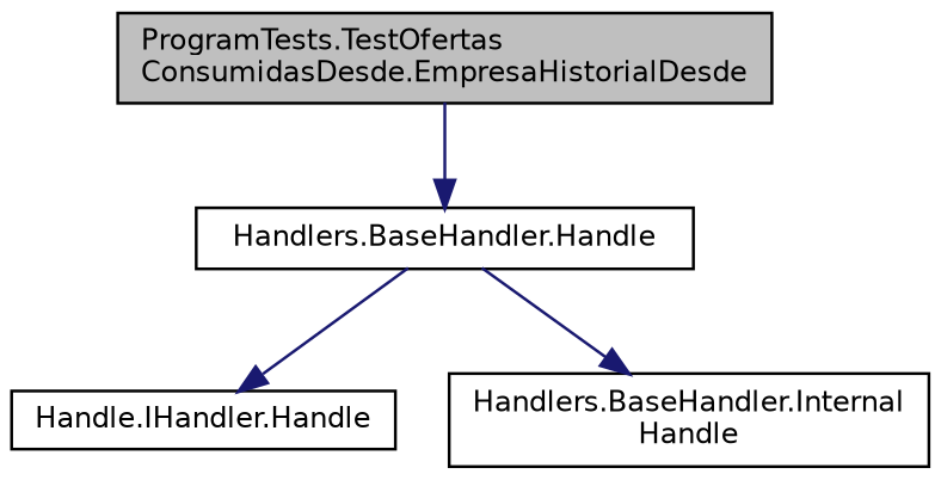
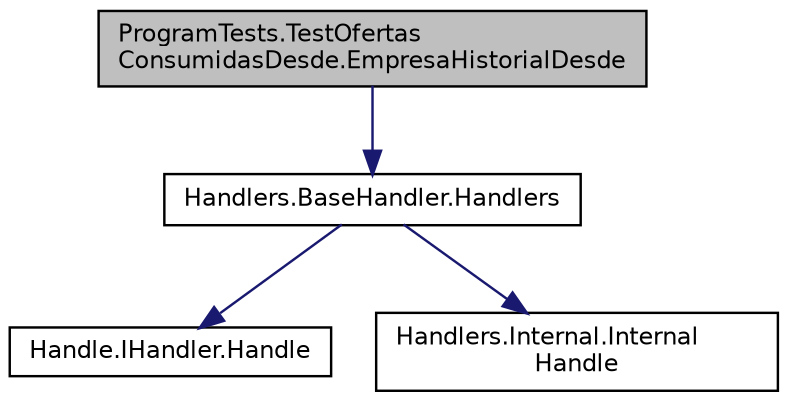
  digraph {
    rankdir=TB
    node [color=black fillcolor=white fontname=Helvetica fontsize=10 shape=record style=filled]
    edge [color=midnightblue fontname=Helvetica fontsize=10 labelfontname=Helvetica labelfontsize=10 style=solid]
    n1 [fillcolor=grey75 fontcolor=black height=0.2 label="ProgramTests.TestOfertas\lConsumidasDesde.EmpresaHistorialDesde" width=0.4]
-   n2 [height=0.2 label="Handlers.BaseHandler.Handle" width=0.4]
+   n2 [height=0.2 label="Handlers.BaseHandler.Handlers" width=0.4]
    n3 [height=0.2 label="Handle.IHandler.Handle" width=0.4]
-   n4 [height=0.2 label="Handlers.BaseHandler.Internal\lHandle" width=0.4]
+   n4 [height=0.2 label="Handlers.Internal.Internal\lHandle" width=0.4]
    n1 -> n2
    n2 -> n3
    n2 -> n4
  }
